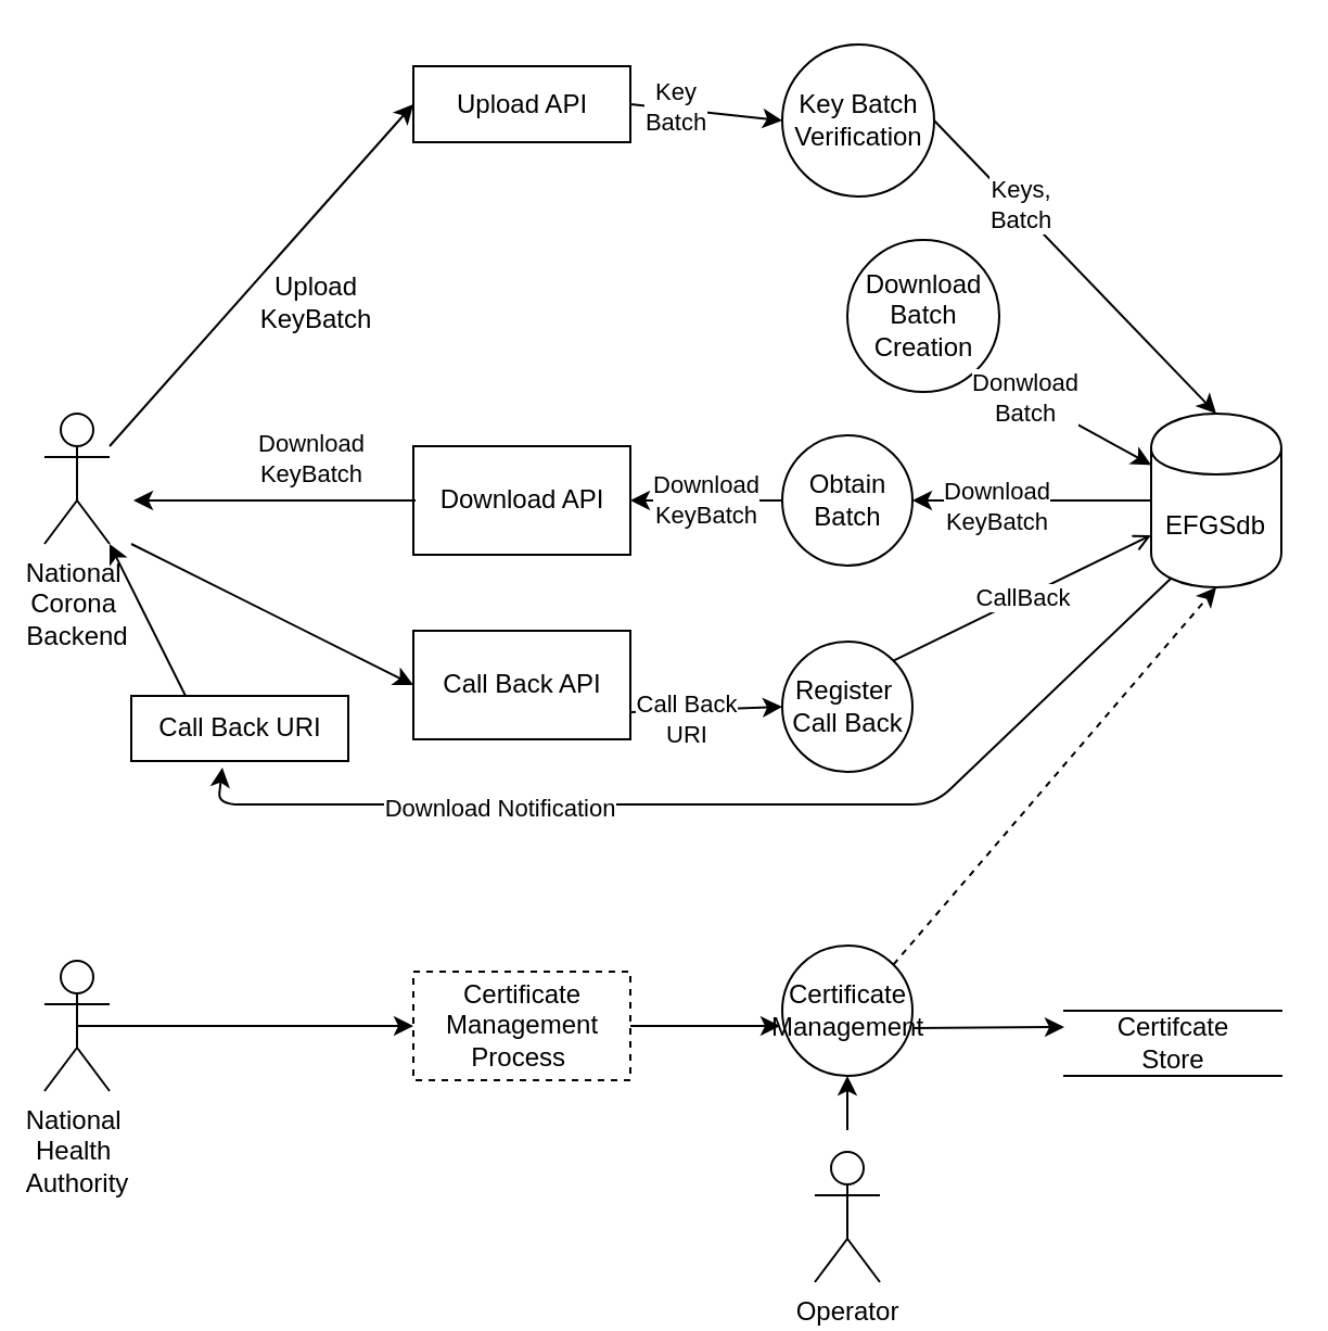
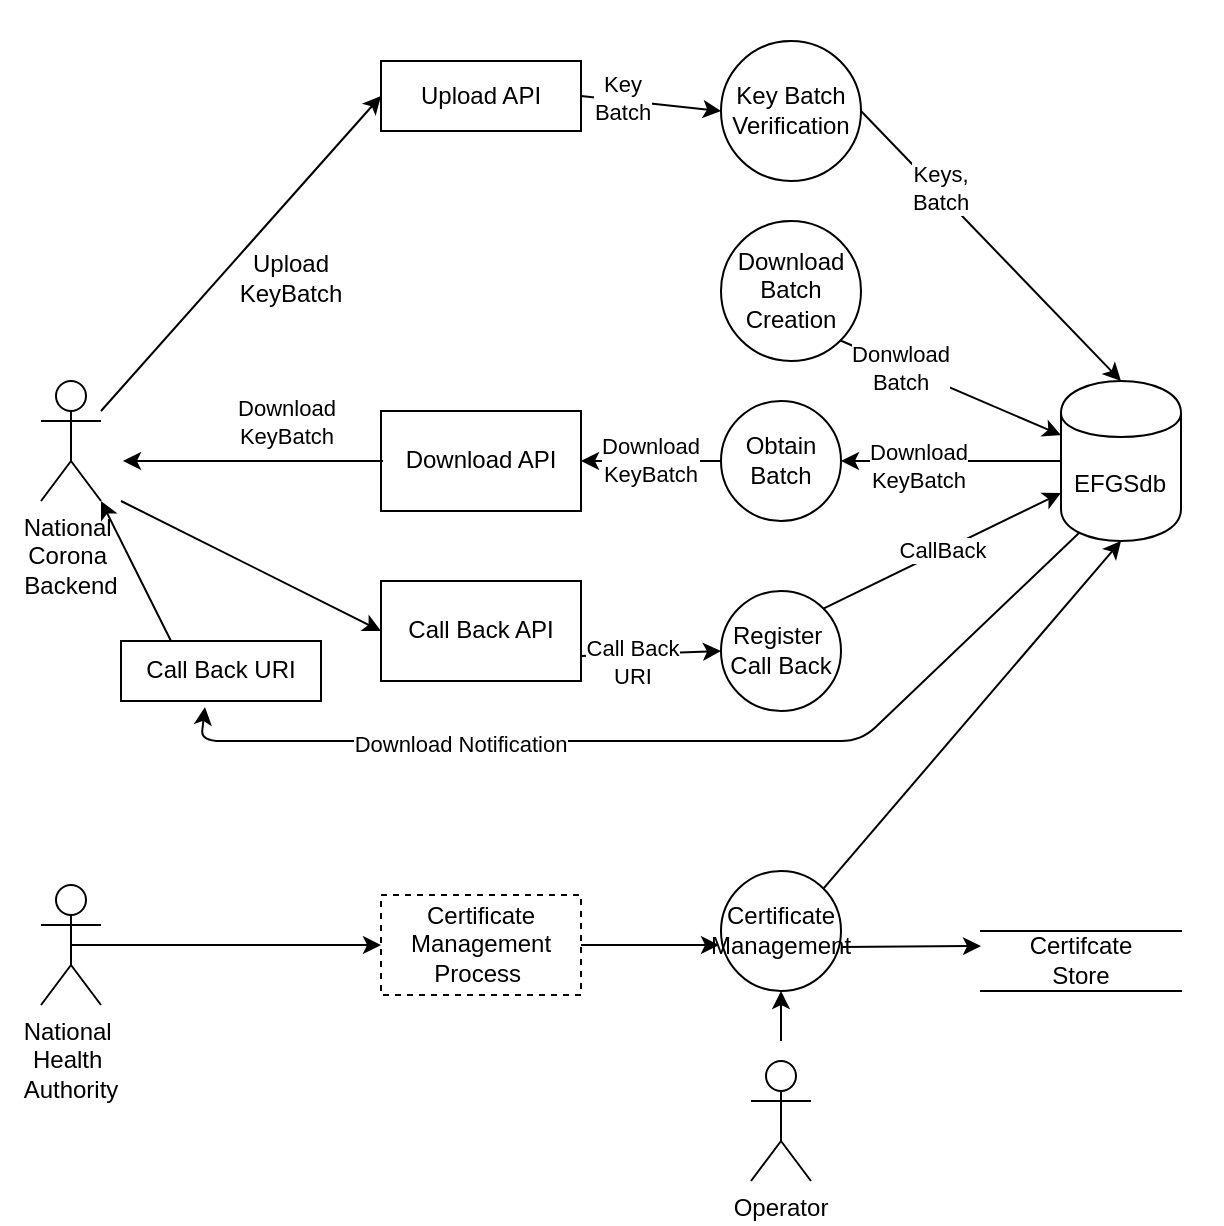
  <mxCell id="0" />
  <mxCell id="1" parent="0" />
  <mxCell id="2" value="Upload API" style="html=1;dashed=0;whitespace=wrap;" vertex="1" parent="1"><mxGeometry x="190" y="30" width="100" height="35" as="geometry" /></mxCell>
  <mxCell id="3" value="Download API" style="html=1;dashed=0;whitespace=wrap;" vertex="1" parent="1"><mxGeometry x="190" y="205" width="100" height="50" as="geometry" /></mxCell>
  <mxCell id="4" value="Certificate &lt;br&gt;Management&lt;br&gt;Process&amp;nbsp;" style="html=1;dashed=1;whitespace=wrap;" vertex="1" parent="1"><mxGeometry x="190" y="447" width="100" height="50" as="geometry" /></mxCell>
  <mxCell id="5" value="EFGSdb" style="shape=cylinder;whiteSpace=wrap;html=1;boundedLbl=1;backgroundOutline=1;" vertex="1" parent="1"><mxGeometry x="530" y="190" width="60" height="80" as="geometry" /></mxCell>
  <mxCell id="6" value="Key Batch&lt;br&gt;Verification" style="shape=ellipse;html=1;dashed=0;whitespace=wrap;perimeter=ellipsePerimeter;" vertex="1" parent="1"><mxGeometry x="360" y="20" width="70" height="70" as="geometry" /></mxCell>
  <mxCell id="7" value="" style="endArrow=classic;html=1;entryX=0;entryY=0.5;entryDx=0;entryDy=0;exitX=1;exitY=0.5;exitDx=0;exitDy=0;" edge="1" parent="1" source="2" target="6"><mxGeometry width="50" height="50" relative="1" as="geometry"><mxPoint x="337.586" y="-10" as="sourcePoint" /><mxPoint x="330" y="280" as="targetPoint" /></mxGeometry></mxCell>
  <mxCell id="8" value="Key&lt;br&gt;Batch" style="edgeLabel;html=1;align=center;verticalAlign=middle;resizable=0;points=[];" vertex="1" connectable="0" parent="7"><mxGeometry x="-0.4" y="1" relative="1" as="geometry"><mxPoint as="offset" /></mxGeometry></mxCell>
  <mxCell id="9" value="" style="endArrow=classic;html=1;entryX=0.5;entryY=0;entryDx=0;entryDy=0;exitX=1;exitY=0.5;exitDx=0;exitDy=0;" edge="1" parent="1" source="6" target="5"><mxGeometry width="50" height="50" relative="1" as="geometry"><mxPoint x="280" y="330" as="sourcePoint" /><mxPoint x="330" y="280" as="targetPoint" /></mxGeometry></mxCell>
  <mxCell id="10" value="Keys,&lt;br&gt;Batch" style="edgeLabel;html=1;align=center;verticalAlign=middle;resizable=0;points=[];" vertex="1" connectable="0" parent="9"><mxGeometry x="-0.412" y="2" relative="1" as="geometry"><mxPoint as="offset" /></mxGeometry></mxCell>
- <mxCell id="11" value="Download &lt;br&gt;Batch&lt;br&gt;Creation" style="shape=ellipse;html=1;dashed=0;whitespace=wrap;perimeter=ellipsePerimeter;" vertex="1" parent="1"><mxGeometry x="390" y="110" width="70" height="70" as="geometry" /></mxCell>
+ <mxCell id="11" value="Download &lt;br&gt;Batch&lt;br&gt;Creation" style="shape=ellipse;html=1;dashed=0;whitespace=wrap;perimeter=ellipsePerimeter;" vertex="1" parent="1"><mxGeometry x="360" y="110" width="70" height="70" as="geometry" /></mxCell>
  <mxCell id="12" value="" style="endArrow=classic;html=1;exitX=1;exitY=1;exitDx=0;exitDy=0;" edge="1" parent="1" source="11" target="5"><mxGeometry width="50" height="50" relative="1" as="geometry"><mxPoint x="280" y="330" as="sourcePoint" /><mxPoint x="330" y="280" as="targetPoint" /></mxGeometry></mxCell>
  <mxCell id="13" value="Donwload&lt;br&gt;Batch" style="edgeLabel;html=1;align=center;verticalAlign=middle;resizable=0;points=[];" vertex="1" connectable="0" parent="12"><mxGeometry x="-0.443" y="-1" relative="1" as="geometry"><mxPoint as="offset" /></mxGeometry></mxCell>
  <mxCell id="14" value="Obtain &lt;br&gt;Batch" style="shape=ellipse;html=1;dashed=0;whitespace=wrap;perimeter=ellipsePerimeter;" vertex="1" parent="1"><mxGeometry x="360" y="200" width="60" height="60" as="geometry" /></mxCell>
  <mxCell id="15" value="" style="endArrow=classic;html=1;entryX=1;entryY=0.5;entryDx=0;entryDy=0;exitX=0;exitY=0.5;exitDx=0;exitDy=0;" edge="1" parent="1" source="5" target="14"><mxGeometry width="50" height="50" relative="1" as="geometry"><mxPoint x="510" y="320" as="sourcePoint" /><mxPoint x="550" y="210" as="targetPoint" /></mxGeometry></mxCell>
  <mxCell id="16" value="Download&lt;br&gt;KeyBatch" style="edgeLabel;html=1;align=center;verticalAlign=middle;resizable=0;points=[];" vertex="1" connectable="0" parent="15"><mxGeometry x="0.309" y="2" relative="1" as="geometry"><mxPoint as="offset" /></mxGeometry></mxCell>
  <mxCell id="17" value="Call Back API" style="html=1;dashed=0;whitespace=wrap;" vertex="1" parent="1"><mxGeometry x="190" y="290" width="100" height="50" as="geometry" /></mxCell>
  <mxCell id="18" value="Register&amp;nbsp;&lt;br&gt;Call Back" style="shape=ellipse;html=1;dashed=0;whitespace=wrap;perimeter=ellipsePerimeter;" vertex="1" parent="1"><mxGeometry x="360" y="295" width="60" height="60" as="geometry" /></mxCell>
- <mxCell id="19" value="CallBack" style="endArrow=open;html=1;entryX=0;entryY=0.7;entryDx=0;entryDy=0;exitX=1;exitY=0;exitDx=0;exitDy=0;" edge="1" parent="1" source="18" target="5"><mxGeometry width="50" height="50" relative="1" as="geometry"><mxPoint x="280" y="330" as="sourcePoint" /><mxPoint x="330" y="280" as="targetPoint" /></mxGeometry></mxCell>
+ <mxCell id="19" value="CallBack" style="endArrow=classic;html=1;entryX=0;entryY=0.7;entryDx=0;entryDy=0;exitX=1;exitY=0;exitDx=0;exitDy=0;" edge="1" parent="1" source="18" target="5"><mxGeometry width="50" height="50" relative="1" as="geometry"><mxPoint x="280" y="330" as="sourcePoint" /><mxPoint x="330" y="280" as="targetPoint" /></mxGeometry></mxCell>
  <mxCell id="20" value="Download&lt;br&gt;KeyBatch" style="endArrow=classic;html=1;entryX=1;entryY=0.5;entryDx=0;entryDy=0;" edge="1" parent="1" source="14" target="3"><mxGeometry width="50" height="50" relative="1" as="geometry"><mxPoint x="280" y="330" as="sourcePoint" /><mxPoint x="330" y="280" as="targetPoint" /></mxGeometry></mxCell>
  <mxCell id="21" value="" style="endArrow=classic;html=1;entryX=0;entryY=0.5;entryDx=0;entryDy=0;exitX=1;exitY=0.75;exitDx=0;exitDy=0;" edge="1" parent="1" source="17" target="18"><mxGeometry width="50" height="50" relative="1" as="geometry"><mxPoint x="310" y="325" as="sourcePoint" /><mxPoint x="330" y="280" as="targetPoint" /></mxGeometry></mxCell>
  <mxCell id="22" value="Call Back&lt;br&gt;URI" style="edgeLabel;html=1;align=center;verticalAlign=middle;resizable=0;points=[];" vertex="1" connectable="0" parent="21"><mxGeometry x="-0.29" y="-4" relative="1" as="geometry"><mxPoint as="offset" /></mxGeometry></mxCell>
  <mxCell id="23" value="Certifcate&lt;br&gt;Store" style="html=1;dashed=0;whitespace=wrap;shape=partialRectangle;right=0;left=0;" vertex="1" parent="1"><mxGeometry x="490" y="465" width="100" height="30" as="geometry" /></mxCell>
  <mxCell id="24" value="Certificate&lt;br&gt;Management" style="shape=ellipse;html=1;dashed=0;whitespace=wrap;perimeter=ellipsePerimeter;" vertex="1" parent="1"><mxGeometry x="360" y="435" width="60" height="60" as="geometry" /></mxCell>
- <mxCell id="25" value="" style="endArrow=classic;html=1;entryX=0.5;entryY=1;entryDx=0;entryDy=0;exitX=1;exitY=0;exitDx=0;exitDy=0;dashed=1;" edge="1" parent="1" source="24" target="5"><mxGeometry width="50" height="50" relative="1" as="geometry"><mxPoint x="280" y="330" as="sourcePoint" /><mxPoint x="330" y="280" as="targetPoint" /></mxGeometry></mxCell>
+ <mxCell id="25" value="" style="endArrow=classic;html=1;entryX=0.5;entryY=1;entryDx=0;entryDy=0;exitX=1;exitY=0;exitDx=0;exitDy=0;" edge="1" parent="1" source="24" target="5"><mxGeometry width="50" height="50" relative="1" as="geometry"><mxPoint x="280" y="330" as="sourcePoint" /><mxPoint x="330" y="280" as="targetPoint" /></mxGeometry></mxCell>
  <mxCell id="26" value="" style="endArrow=classic;html=1;entryX=0;entryY=0.25;entryDx=0;entryDy=0;exitX=1;exitY=0.633;exitDx=0;exitDy=0;exitPerimeter=0;" edge="1" parent="1" source="24" target="23"><mxGeometry width="50" height="50" relative="1" as="geometry"><mxPoint x="280" y="330" as="sourcePoint" /><mxPoint x="330" y="280" as="targetPoint" /></mxGeometry></mxCell>
  <mxCell id="27" value="Operator" style="shape=umlActor;verticalLabelPosition=bottom;verticalAlign=top;html=1;" vertex="1" parent="1"><mxGeometry x="375" y="530" width="30" height="60" as="geometry" /></mxCell>
  <mxCell id="28" value="" style="endArrow=classic;html=1;entryX=0.5;entryY=1;entryDx=0;entryDy=0;" edge="1" parent="1" target="24"><mxGeometry width="50" height="50" relative="1" as="geometry"><mxPoint x="390" y="520" as="sourcePoint" /><mxPoint x="330" y="280" as="targetPoint" /></mxGeometry></mxCell>
  <mxCell id="29" value="" style="endArrow=classic;html=1;exitX=1;exitY=0.5;exitDx=0;exitDy=0;" edge="1" parent="1" source="4"><mxGeometry width="50" height="50" relative="1" as="geometry"><mxPoint x="350" y="470" as="sourcePoint" /><mxPoint x="359" y="472" as="targetPoint" /></mxGeometry></mxCell>
  <mxCell id="30" value="National&amp;nbsp;&lt;br&gt;Corona&amp;nbsp;&lt;br&gt;Backend" style="shape=umlActor;verticalLabelPosition=bottom;verticalAlign=top;html=1;" vertex="1" parent="1"><mxGeometry x="20" y="190" width="30" height="60" as="geometry" /></mxCell>
  <mxCell id="31" value="" style="endArrow=classic;html=1;entryX=0;entryY=0.5;entryDx=0;entryDy=0;" edge="1" parent="1" target="2"><mxGeometry width="50" height="50" relative="1" as="geometry"><mxPoint x="50" y="205" as="sourcePoint" /><mxPoint x="100" y="155" as="targetPoint" /></mxGeometry></mxCell>
  <mxCell id="32" value="" style="endArrow=classic;html=1;exitX=0;exitY=0.5;exitDx=0;exitDy=0;" edge="1" parent="1"><mxGeometry width="50" height="50" relative="1" as="geometry"><mxPoint x="191" y="230" as="sourcePoint" /><mxPoint x="61" y="230" as="targetPoint" /></mxGeometry></mxCell>
  <mxCell id="33" value="Download&lt;br&gt;KeyBatch" style="edgeLabel;html=1;align=center;verticalAlign=middle;resizable=0;points=[];" vertex="1" connectable="0" parent="32"><mxGeometry x="-0.246" y="1" relative="1" as="geometry"><mxPoint y="-21" as="offset" /></mxGeometry></mxCell>
  <mxCell id="34" value="" style="endArrow=classic;html=1;entryX=0;entryY=0.5;entryDx=0;entryDy=0;" edge="1" parent="1" target="17"><mxGeometry width="50" height="50" relative="1" as="geometry"><mxPoint x="60" y="250" as="sourcePoint" /><mxPoint x="330" y="320" as="targetPoint" /></mxGeometry></mxCell>
  <mxCell id="35" value="" style="endArrow=classic;html=1;entryX=0;entryY=0.5;entryDx=0;entryDy=0;exitX=0.5;exitY=0.5;exitDx=0;exitDy=0;exitPerimeter=0;" edge="1" parent="1" source="36" target="4"><mxGeometry width="50" height="50" relative="1" as="geometry"><mxPoint x="80" y="410" as="sourcePoint" /><mxPoint x="330" y="320" as="targetPoint" /></mxGeometry></mxCell>
  <mxCell id="36" value="National&amp;nbsp;&lt;br&gt;Health&amp;nbsp;&lt;br&gt;Authority" style="shape=umlActor;verticalLabelPosition=bottom;verticalAlign=top;html=1;" vertex="1" parent="1"><mxGeometry x="20" y="442" width="30" height="60" as="geometry" /></mxCell>
  <mxCell id="37" value="Call Back URI" style="html=1;dashed=0;whitespace=wrap;" vertex="1" parent="1"><mxGeometry x="60" y="320" width="100" height="30" as="geometry" /></mxCell>
  <mxCell id="38" value="" style="endArrow=classic;html=1;exitX=0.25;exitY=0;exitDx=0;exitDy=0;" edge="1" parent="1" source="37" target="30"><mxGeometry width="50" height="50" relative="1" as="geometry"><mxPoint x="280" y="370" as="sourcePoint" /><mxPoint x="330" y="320" as="targetPoint" /></mxGeometry></mxCell>
  <mxCell id="39" value="" style="endArrow=classic;html=1;entryX=0.42;entryY=1.1;entryDx=0;entryDy=0;entryPerimeter=0;exitX=0.15;exitY=0.95;exitDx=0;exitDy=0;exitPerimeter=0;" edge="1" parent="1" source="5" target="37"><mxGeometry width="50" height="50" relative="1" as="geometry"><mxPoint x="260" y="435" as="sourcePoint" /><mxPoint x="310" y="385" as="targetPoint" /><Array as="points"><mxPoint x="430" y="370" /><mxPoint x="100" y="370" /></Array></mxGeometry></mxCell>
  <mxCell id="40" value="Download Notification" style="edgeLabel;html=1;align=center;verticalAlign=middle;resizable=0;points=[];" vertex="1" connectable="0" parent="39"><mxGeometry x="0.409" y="1" relative="1" as="geometry"><mxPoint as="offset" /></mxGeometry></mxCell>
  <mxCell id="41" value="Upload&lt;br&gt;KeyBatch" style="text;html=1;align=center;verticalAlign=middle;resizable=0;points=[];autosize=1;" vertex="1" parent="1"><mxGeometry x="110" y="124" width="70" height="30" as="geometry" /></mxCell>
